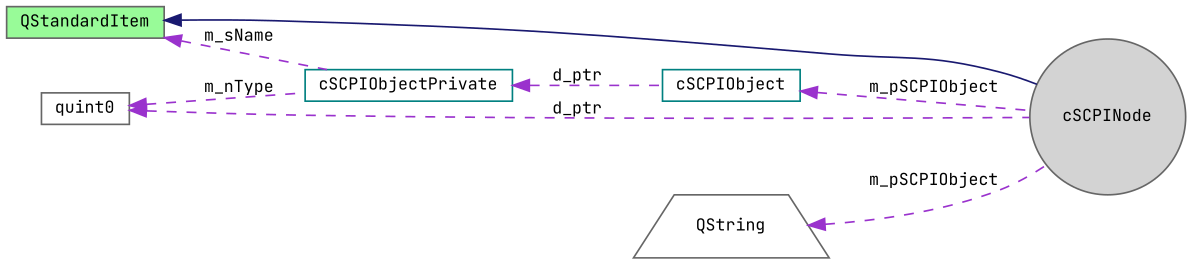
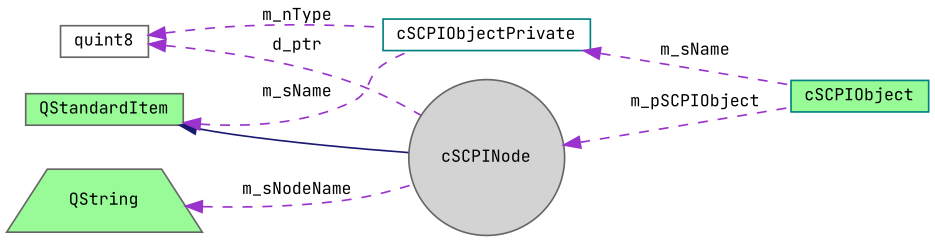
  digraph {
    fontname="JetBrains Mono"
    rankdir=LR
    node [color=gray40 fillcolor=white fontname="JetBrains Mono" fontsize=10 shape=box style=filled]
    edge [color=darkorchid3 dir=back fontname="JetBrains Mono" fontsize=10 labelfontname=Helvetica labelfontsize=10 style=dashed]
    n1 [fillcolor=lightgrey fontcolor=black height=0.2 label=cSCPINode shape=circle width=0.4]
    n2 [fillcolor=palegreen height=0.2 label=QStandardItem width=0.4]
    n3 [color=teal height=0.2 label=cSCPIObjectPrivate width=0.4]
-   n4 [height=0.2 label=quint0 width=0.4]
-   n5 [color=teal height=0.2 label=cSCPIObject width=0.4]
-   n6 [height=0.2 label=QString shape=trapezium width=0.4]
+   n4 [height=0.2 label=quint8 width=0.4]
+   n5 [color=teal fillcolor=palegreen height=0.2 label=cSCPIObject width=0.4]
+   n6 [fillcolor=palegreen height=0.2 label=QString shape=trapezium width=0.4]
    n2 -> n1 [color=midnightblue style=solid]
    n2 -> n3 [label=" m_sName"]
-   n3 -> n5 [label=" d_ptr"]
+   n3 -> n5 [label=" m_sName"]
    n4 -> n1 [label=" d_ptr"]
    n4 -> n3 [label=" m_nType"]
-   n5 -> n1 [label=" m_pSCPIObject"]
-   n6 -> n1 [label=" m_pSCPIObject"]
+   n1 -> n5 [label=" m_pSCPIObject"]
+   n6 -> n1 [label=" m_sNodeName"]
  }
